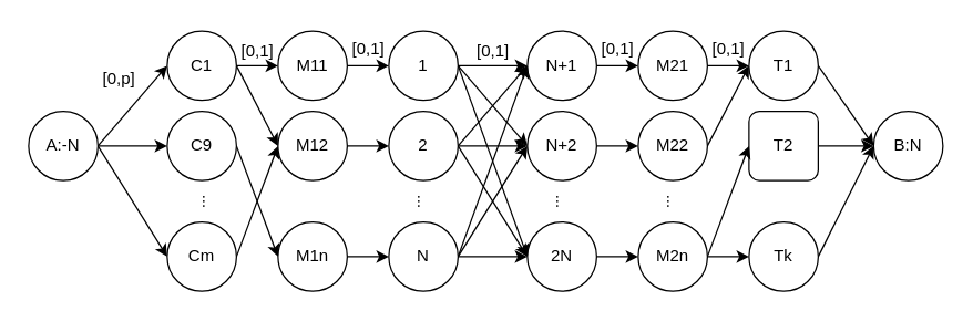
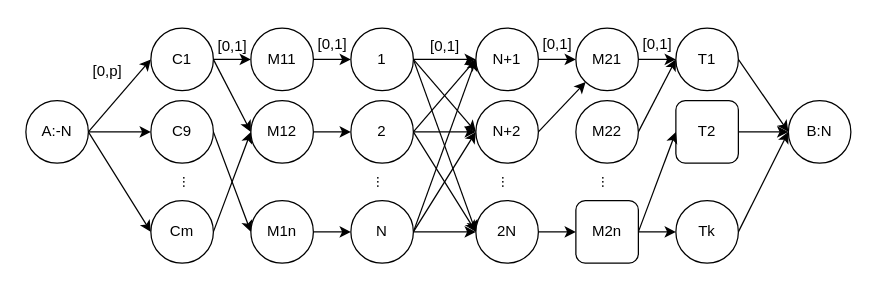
  <mxCell id="0" />
  <mxCell id="1" parent="0" />
  <mxCell id="2" value="..." style="text;html=1;align=center;verticalAlign=middle;resizable=0;points=[];autosize=1;strokeColor=none;fillColor=none;rotation=90;" vertex="1" parent="1"><mxGeometry x="390" y="130" width="30" height="30" as="geometry" /></mxCell>
  <mxCell id="3" value="..." style="text;html=1;align=center;verticalAlign=middle;resizable=0;points=[];autosize=1;strokeColor=none;fillColor=none;rotation=90;" vertex="1" parent="1"><mxGeometry x="290" y="130" width="30" height="30" as="geometry" /></mxCell>
  <mxCell id="4" value="..." style="text;html=1;align=center;verticalAlign=middle;resizable=0;points=[];autosize=1;strokeColor=none;fillColor=none;rotation=90;" vertex="1" parent="1"><mxGeometry x="135" y="130" width="30" height="30" as="geometry" /></mxCell>
  <mxCell id="5" value="..." style="text;html=1;align=center;verticalAlign=middle;resizable=0;points=[];autosize=1;strokeColor=none;fillColor=none;rotation=90;" vertex="1" parent="1"><mxGeometry x="470" y="130" width="30" height="30" as="geometry" /></mxCell>
  <mxCell id="6" style="rounded=0;orthogonalLoop=1;jettySize=auto;html=1;exitX=1;exitY=0.5;exitDx=0;exitDy=0;entryX=0;entryY=0.5;entryDx=0;entryDy=0;" edge="1" parent="1" source="7" target="58"><mxGeometry relative="1" as="geometry" /></mxCell>
  <mxCell id="7" value="C9" style="ellipse;whiteSpace=wrap;html=1;aspect=fixed;" vertex="1" parent="1"><mxGeometry x="120" y="80" width="50" height="50" as="geometry" /></mxCell>
  <mxCell id="8" style="rounded=0;orthogonalLoop=1;jettySize=auto;html=1;exitX=1;exitY=0.5;exitDx=0;exitDy=0;entryX=0;entryY=0.5;entryDx=0;entryDy=0;" edge="1" parent="1" source="10" target="54"><mxGeometry relative="1" as="geometry" /></mxCell>
  <mxCell id="9" style="rounded=0;orthogonalLoop=1;jettySize=auto;html=1;exitX=1;exitY=0.5;exitDx=0;exitDy=0;entryX=0;entryY=0.5;entryDx=0;entryDy=0;" edge="1" parent="1" source="10" target="56"><mxGeometry relative="1" as="geometry" /></mxCell>
  <mxCell id="10" value="C1" style="ellipse;whiteSpace=wrap;html=1;aspect=fixed;" vertex="1" parent="1"><mxGeometry x="120" y="22" width="50" height="50" as="geometry" /></mxCell>
  <mxCell id="11" style="rounded=0;orthogonalLoop=1;jettySize=auto;html=1;exitX=1;exitY=0.5;exitDx=0;exitDy=0;entryX=0;entryY=0.5;entryDx=0;entryDy=0;" edge="1" parent="1" source="12" target="56"><mxGeometry relative="1" as="geometry" /></mxCell>
  <mxCell id="12" value="Cm" style="ellipse;whiteSpace=wrap;html=1;aspect=fixed;" vertex="1" parent="1"><mxGeometry x="120" y="160" width="50" height="50" as="geometry" /></mxCell>
  <mxCell id="13" style="rounded=0;orthogonalLoop=1;jettySize=auto;html=1;exitX=1;exitY=0.5;exitDx=0;exitDy=0;entryX=0;entryY=0.5;entryDx=0;entryDy=0;" edge="1" parent="1" source="16" target="26"><mxGeometry relative="1" as="geometry" /></mxCell>
  <mxCell id="14" style="rounded=0;orthogonalLoop=1;jettySize=auto;html=1;exitX=1;exitY=0.5;exitDx=0;exitDy=0;entryX=0;entryY=0.5;entryDx=0;entryDy=0;" edge="1" parent="1" source="16" target="28"><mxGeometry relative="1" as="geometry" /></mxCell>
  <mxCell id="15" style="rounded=0;orthogonalLoop=1;jettySize=auto;html=1;exitX=1;exitY=0.5;exitDx=0;exitDy=0;entryX=0;entryY=0.5;entryDx=0;entryDy=0;" edge="1" parent="1" source="16" target="30"><mxGeometry relative="1" as="geometry" /></mxCell>
  <mxCell id="16" value="1" style="ellipse;whiteSpace=wrap;html=1;aspect=fixed;" vertex="1" parent="1"><mxGeometry x="280" y="22" width="50" height="50" as="geometry" /></mxCell>
  <mxCell id="17" style="rounded=0;orthogonalLoop=1;jettySize=auto;html=1;exitX=1;exitY=0.5;exitDx=0;exitDy=0;entryX=0;entryY=0.5;entryDx=0;entryDy=0;" edge="1" parent="1" source="20" target="26"><mxGeometry relative="1" as="geometry" /></mxCell>
  <mxCell id="18" style="rounded=0;orthogonalLoop=1;jettySize=auto;html=1;exitX=1;exitY=0.5;exitDx=0;exitDy=0;entryX=0;entryY=0.5;entryDx=0;entryDy=0;" edge="1" parent="1" source="20" target="28"><mxGeometry relative="1" as="geometry" /></mxCell>
  <mxCell id="19" style="rounded=0;orthogonalLoop=1;jettySize=auto;html=1;exitX=1;exitY=0.5;exitDx=0;exitDy=0;entryX=0;entryY=0.5;entryDx=0;entryDy=0;" edge="1" parent="1" source="20" target="30"><mxGeometry relative="1" as="geometry" /></mxCell>
  <mxCell id="20" value="2" style="ellipse;whiteSpace=wrap;html=1;aspect=fixed;" vertex="1" parent="1"><mxGeometry x="280" y="80" width="50" height="50" as="geometry" /></mxCell>
  <mxCell id="21" style="rounded=0;orthogonalLoop=1;jettySize=auto;html=1;exitX=1;exitY=0.5;exitDx=0;exitDy=0;entryX=0;entryY=0.5;entryDx=0;entryDy=0;" edge="1" parent="1" source="24" target="26"><mxGeometry relative="1" as="geometry" /></mxCell>
  <mxCell id="22" style="rounded=0;orthogonalLoop=1;jettySize=auto;html=1;exitX=1;exitY=0.5;exitDx=0;exitDy=0;entryX=0;entryY=0.5;entryDx=0;entryDy=0;" edge="1" parent="1" source="24" target="28"><mxGeometry relative="1" as="geometry" /></mxCell>
  <mxCell id="23" style="rounded=0;orthogonalLoop=1;jettySize=auto;html=1;exitX=1;exitY=0.5;exitDx=0;exitDy=0;entryX=0;entryY=0.5;entryDx=0;entryDy=0;" edge="1" parent="1" source="24" target="30"><mxGeometry relative="1" as="geometry" /></mxCell>
  <mxCell id="24" value="N" style="ellipse;whiteSpace=wrap;html=1;aspect=fixed;" vertex="1" parent="1"><mxGeometry x="280" y="160" width="50" height="50" as="geometry" /></mxCell>
  <mxCell id="25" style="rounded=0;orthogonalLoop=1;jettySize=auto;html=1;exitX=1;exitY=0.5;exitDx=0;exitDy=0;entryX=0;entryY=0.5;entryDx=0;entryDy=0;" edge="1" parent="1" source="26" target="46"><mxGeometry relative="1" as="geometry" /></mxCell>
  <mxCell id="26" value="N+1" style="ellipse;whiteSpace=wrap;html=1;aspect=fixed;" vertex="1" parent="1"><mxGeometry x="380" y="22" width="50" height="50" as="geometry" /></mxCell>
- <mxCell id="27" style="rounded=0;orthogonalLoop=1;jettySize=auto;html=1;exitX=1;exitY=0.5;exitDx=0;exitDy=0;entryX=0;entryY=0.5;entryDx=0;entryDy=0;" edge="1" parent="1" source="28" target="48"><mxGeometry relative="1" as="geometry" /></mxCell>
+ <mxCell id="27" style="rounded=0;orthogonalLoop=1;jettySize=auto;html=1;exitX=1;exitY=0.5;exitDx=0;exitDy=0;" edge="1" parent="1" source="28" target="46"><mxGeometry relative="1" as="geometry" /></mxCell>
  <mxCell id="28" value="N+2" style="ellipse;whiteSpace=wrap;html=1;aspect=fixed;" vertex="1" parent="1"><mxGeometry x="380" y="80" width="50" height="50" as="geometry" /></mxCell>
  <mxCell id="29" style="rounded=0;orthogonalLoop=1;jettySize=auto;html=1;exitX=1;exitY=0.5;exitDx=0;exitDy=0;entryX=0;entryY=0.5;entryDx=0;entryDy=0;" edge="1" parent="1" source="30" target="51"><mxGeometry relative="1" as="geometry" /></mxCell>
  <mxCell id="30" value="2N" style="ellipse;whiteSpace=wrap;html=1;aspect=fixed;" vertex="1" parent="1"><mxGeometry x="380" y="160" width="50" height="50" as="geometry" /></mxCell>
  <mxCell id="31" style="rounded=0;orthogonalLoop=1;jettySize=auto;html=1;exitX=1;exitY=0.5;exitDx=0;exitDy=0;entryX=0;entryY=0.5;entryDx=0;entryDy=0;" edge="1" parent="1" source="32" target="43"><mxGeometry relative="1" as="geometry" /></mxCell>
  <mxCell id="32" value="T1" style="ellipse;whiteSpace=wrap;html=1;aspect=fixed;" vertex="1" parent="1"><mxGeometry x="540" y="22" width="50" height="50" as="geometry" /></mxCell>
  <mxCell id="33" style="rounded=0;orthogonalLoop=1;jettySize=auto;html=1;exitX=1;exitY=0.5;exitDx=0;exitDy=0;entryX=0;entryY=0.5;entryDx=0;entryDy=0;" edge="1" parent="1" source="34" target="43"><mxGeometry relative="1" as="geometry" /></mxCell>
  <mxCell id="34" value="T2" style="whiteSpace=wrap;html=1;aspect=fixed;rounded=1;" vertex="1" parent="1"><mxGeometry x="540" y="80" width="50" height="50" as="geometry" /></mxCell>
  <mxCell id="35" style="rounded=0;orthogonalLoop=1;jettySize=auto;html=1;exitX=1;exitY=0.5;exitDx=0;exitDy=0;entryX=0;entryY=0.5;entryDx=0;entryDy=0;" edge="1" parent="1" source="36" target="43"><mxGeometry relative="1" as="geometry" /></mxCell>
  <mxCell id="36" value="Tk" style="ellipse;whiteSpace=wrap;html=1;aspect=fixed;" vertex="1" parent="1"><mxGeometry x="540" y="160" width="50" height="50" as="geometry" /></mxCell>
  <mxCell id="37" value="[0,1]" style="text;html=1;align=center;verticalAlign=middle;resizable=0;points=[];autosize=1;strokeColor=none;fillColor=none;" vertex="1" parent="1"><mxGeometry x="330" y="22" width="50" height="30" as="geometry" /></mxCell>
  <mxCell id="38" value="[0,1]" style="text;html=1;align=center;verticalAlign=middle;resizable=0;points=[];autosize=1;strokeColor=none;fillColor=none;" vertex="1" parent="1"><mxGeometry x="500" y="20" width="50" height="30" as="geometry" /></mxCell>
  <mxCell id="39" style="rounded=0;orthogonalLoop=1;jettySize=auto;html=1;exitX=1;exitY=0.5;exitDx=0;exitDy=0;entryX=0;entryY=0.5;entryDx=0;entryDy=0;" edge="1" parent="1" source="42" target="10"><mxGeometry relative="1" as="geometry" /></mxCell>
  <mxCell id="40" style="rounded=0;orthogonalLoop=1;jettySize=auto;html=1;exitX=1;exitY=0.5;exitDx=0;exitDy=0;entryX=0;entryY=0.5;entryDx=0;entryDy=0;" edge="1" parent="1" source="42" target="7"><mxGeometry relative="1" as="geometry" /></mxCell>
  <mxCell id="41" style="rounded=0;orthogonalLoop=1;jettySize=auto;html=1;exitX=1;exitY=0.5;exitDx=0;exitDy=0;entryX=0;entryY=0.5;entryDx=0;entryDy=0;" edge="1" parent="1" source="42" target="12"><mxGeometry relative="1" as="geometry" /></mxCell>
  <mxCell id="42" value="A:-N" style="ellipse;whiteSpace=wrap;html=1;aspect=fixed;" vertex="1" parent="1"><mxGeometry x="20" y="80" width="50" height="50" as="geometry" /></mxCell>
  <mxCell id="43" value="B:N" style="ellipse;whiteSpace=wrap;html=1;aspect=fixed;" vertex="1" parent="1"><mxGeometry x="630" y="80" width="50" height="50" as="geometry" /></mxCell>
  <mxCell id="44" value="[0,p]" style="text;html=1;align=center;verticalAlign=middle;resizable=0;points=[];autosize=1;strokeColor=none;fillColor=none;" vertex="1" parent="1"><mxGeometry x="60" y="42" width="50" height="30" as="geometry" /></mxCell>
  <mxCell id="45" style="rounded=0;orthogonalLoop=1;jettySize=auto;html=1;exitX=1;exitY=0.5;exitDx=0;exitDy=0;entryX=0;entryY=0.5;entryDx=0;entryDy=0;" edge="1" parent="1" source="46" target="32"><mxGeometry relative="1" as="geometry" /></mxCell>
  <mxCell id="46" value="M21" style="ellipse;whiteSpace=wrap;html=1;aspect=fixed;" vertex="1" parent="1"><mxGeometry x="460" y="22" width="50" height="50" as="geometry" /></mxCell>
  <mxCell id="47" style="rounded=0;orthogonalLoop=1;jettySize=auto;html=1;exitX=1;exitY=0.5;exitDx=0;exitDy=0;entryX=0;entryY=0.5;entryDx=0;entryDy=0;" edge="1" parent="1" source="48" target="32"><mxGeometry relative="1" as="geometry" /></mxCell>
  <mxCell id="48" value="M22" style="ellipse;whiteSpace=wrap;html=1;aspect=fixed;" vertex="1" parent="1"><mxGeometry x="460" y="80" width="50" height="50" as="geometry" /></mxCell>
  <mxCell id="49" style="rounded=0;orthogonalLoop=1;jettySize=auto;html=1;exitX=1;exitY=0.5;exitDx=0;exitDy=0;entryX=0;entryY=0.5;entryDx=0;entryDy=0;" edge="1" parent="1" source="51" target="34"><mxGeometry relative="1" as="geometry" /></mxCell>
  <mxCell id="50" style="rounded=0;orthogonalLoop=1;jettySize=auto;html=1;exitX=1;exitY=0.5;exitDx=0;exitDy=0;entryX=0;entryY=0.5;entryDx=0;entryDy=0;" edge="1" parent="1" source="51" target="36"><mxGeometry relative="1" as="geometry" /></mxCell>
- <mxCell id="51" value="M2n" style="ellipse;whiteSpace=wrap;html=1;aspect=fixed;" vertex="1" parent="1"><mxGeometry x="460" y="160" width="50" height="50" as="geometry" /></mxCell>
+ <mxCell id="51" value="M2n" style="whiteSpace=wrap;html=1;aspect=fixed;rounded=1;" vertex="1" parent="1"><mxGeometry x="460" y="160" width="50" height="50" as="geometry" /></mxCell>
  <mxCell id="52" value="[0,1]" style="text;html=1;align=center;verticalAlign=middle;resizable=0;points=[];autosize=1;strokeColor=none;fillColor=none;" vertex="1" parent="1"><mxGeometry x="420" y="20" width="50" height="30" as="geometry" /></mxCell>
  <mxCell id="53" style="rounded=0;orthogonalLoop=1;jettySize=auto;html=1;exitX=1;exitY=0.5;exitDx=0;exitDy=0;entryX=0;entryY=0.5;entryDx=0;entryDy=0;" edge="1" parent="1" source="54" target="16"><mxGeometry relative="1" as="geometry" /></mxCell>
  <mxCell id="54" value="M11" style="ellipse;whiteSpace=wrap;html=1;aspect=fixed;" vertex="1" parent="1"><mxGeometry x="200" y="22" width="50" height="50" as="geometry" /></mxCell>
  <mxCell id="55" style="rounded=0;orthogonalLoop=1;jettySize=auto;html=1;exitX=1;exitY=0.5;exitDx=0;exitDy=0;entryX=0;entryY=0.5;entryDx=0;entryDy=0;" edge="1" parent="1" source="56" target="20"><mxGeometry relative="1" as="geometry" /></mxCell>
  <mxCell id="56" value="M12" style="ellipse;whiteSpace=wrap;html=1;aspect=fixed;" vertex="1" parent="1"><mxGeometry x="200" y="80" width="50" height="50" as="geometry" /></mxCell>
  <mxCell id="57" style="rounded=0;orthogonalLoop=1;jettySize=auto;html=1;exitX=1;exitY=0.5;exitDx=0;exitDy=0;entryX=0;entryY=0.5;entryDx=0;entryDy=0;" edge="1" parent="1" source="58" target="24"><mxGeometry relative="1" as="geometry" /></mxCell>
  <mxCell id="58" value="M1n" style="ellipse;whiteSpace=wrap;html=1;aspect=fixed;" vertex="1" parent="1"><mxGeometry x="200" y="160" width="50" height="50" as="geometry" /></mxCell>
  <mxCell id="59" value="[0,1]" style="text;html=1;align=center;verticalAlign=middle;resizable=0;points=[];autosize=1;strokeColor=none;fillColor=none;" vertex="1" parent="1"><mxGeometry x="160" y="22" width="50" height="30" as="geometry" /></mxCell>
  <mxCell id="60" value="[0,1]" style="text;html=1;align=center;verticalAlign=middle;resizable=0;points=[];autosize=1;strokeColor=none;fillColor=none;" vertex="1" parent="1"><mxGeometry x="240" y="20" width="50" height="30" as="geometry" /></mxCell>
